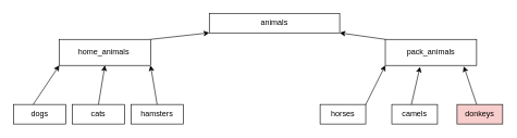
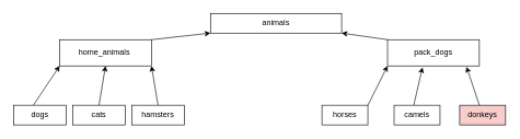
  <mxCell id="0" />
  <mxCell id="1" parent="0" />
  <mxCell id="2" value="animals" style="rounded=0;whiteSpace=wrap;html=1;" vertex="1" parent="1"><mxGeometry x="320" y="20" width="200" height="30" as="geometry" /></mxCell>
  <mxCell id="3" value="home_animals&amp;nbsp;" style="rounded=0;whiteSpace=wrap;html=1;" vertex="1" parent="1"><mxGeometry x="90" y="60" width="140" height="40" as="geometry" /></mxCell>
- <mxCell id="4" value="pack_animals" style="rounded=0;whiteSpace=wrap;html=1;" vertex="1" parent="1"><mxGeometry x="590" y="60" width="140" height="40" as="geometry" /></mxCell>
+ <mxCell id="4" value="pack_dogs" style="rounded=0;whiteSpace=wrap;html=1;" vertex="1" parent="1"><mxGeometry x="590" y="60" width="140" height="40" as="geometry" /></mxCell>
  <mxCell id="5" value="" style="endArrow=classic;html=1;rounded=0;entryX=0;entryY=1;entryDx=0;entryDy=0;" edge="1" parent="1" target="2"><mxGeometry width="50" height="50" relative="1" as="geometry"><mxPoint x="230" y="60" as="sourcePoint" /><mxPoint x="280" y="10" as="targetPoint" /><Array as="points" /></mxGeometry></mxCell>
  <mxCell id="6" value="" style="endArrow=classic;html=1;rounded=0;entryX=1;entryY=1;entryDx=0;entryDy=0;" edge="1" parent="1" target="2"><mxGeometry width="50" height="50" relative="1" as="geometry"><mxPoint x="590" y="60" as="sourcePoint" /><mxPoint x="640" y="10" as="targetPoint" /></mxGeometry></mxCell>
  <mxCell id="7" value="dogs" style="rounded=0;whiteSpace=wrap;html=1;" vertex="1" parent="1"><mxGeometry x="20" y="160" width="80" height="30" as="geometry" /></mxCell>
  <mxCell id="8" value="cats" style="rounded=0;whiteSpace=wrap;html=1;" vertex="1" parent="1"><mxGeometry x="110" y="160" width="80" height="30" as="geometry" /></mxCell>
  <mxCell id="9" value="hamsters" style="rounded=0;whiteSpace=wrap;html=1;" vertex="1" parent="1"><mxGeometry x="200" y="160" width="80" height="30" as="geometry" /></mxCell>
  <mxCell id="10" value="" style="endArrow=classic;html=1;rounded=0;entryX=1;entryY=1;entryDx=0;entryDy=0;" edge="1" parent="1" target="3"><mxGeometry width="50" height="50" relative="1" as="geometry"><mxPoint x="240" y="160" as="sourcePoint" /><mxPoint x="290" y="110" as="targetPoint" /></mxGeometry></mxCell>
  <mxCell id="11" value="" style="endArrow=classic;html=1;rounded=0;entryX=0;entryY=1;entryDx=0;entryDy=0;" edge="1" parent="1" target="3"><mxGeometry width="50" height="50" relative="1" as="geometry"><mxPoint x="50" y="160" as="sourcePoint" /><mxPoint x="100" y="110" as="targetPoint" /></mxGeometry></mxCell>
  <mxCell id="12" value="" style="endArrow=classic;html=1;rounded=0;entryX=0.5;entryY=1;entryDx=0;entryDy=0;" edge="1" parent="1" target="3"><mxGeometry width="50" height="50" relative="1" as="geometry"><mxPoint x="150" y="160" as="sourcePoint" /><mxPoint x="200" y="110" as="targetPoint" /></mxGeometry></mxCell>
  <mxCell id="13" value="horses" style="rounded=0;whiteSpace=wrap;html=1;" vertex="1" parent="1"><mxGeometry x="490" y="160" width="70" height="30" as="geometry" /></mxCell>
  <mxCell id="14" value="camels" style="rounded=0;whiteSpace=wrap;html=1;" vertex="1" parent="1"><mxGeometry x="600" y="160" width="70" height="30" as="geometry" /></mxCell>
  <mxCell id="15" value="donkeys" style="rounded=0;whiteSpace=wrap;html=1;fillColor=#f8cecc;" vertex="1" parent="1"><mxGeometry x="700" y="160" width="70" height="30" as="geometry" /></mxCell>
  <mxCell id="16" value="" style="endArrow=classic;html=1;rounded=0;entryX=0.86;entryY=1.035;entryDx=0;entryDy=0;entryPerimeter=0;" edge="1" parent="1" target="4"><mxGeometry width="50" height="50" relative="1" as="geometry"><mxPoint x="730" y="160" as="sourcePoint" /><mxPoint x="780" y="110" as="targetPoint" /></mxGeometry></mxCell>
  <mxCell id="17" value="" style="endArrow=classic;html=1;rounded=0;entryX=0.38;entryY=1.055;entryDx=0;entryDy=0;entryPerimeter=0;" edge="1" parent="1" target="4"><mxGeometry width="50" height="50" relative="1" as="geometry"><mxPoint x="630" y="160" as="sourcePoint" /><mxPoint x="680" y="110" as="targetPoint" /></mxGeometry></mxCell>
  <mxCell id="18" value="" style="endArrow=classic;html=1;rounded=0;entryX=0;entryY=1;entryDx=0;entryDy=0;" edge="1" parent="1" target="4"><mxGeometry width="50" height="50" relative="1" as="geometry"><mxPoint x="560" y="160" as="sourcePoint" /><mxPoint x="610" y="110" as="targetPoint" /></mxGeometry></mxCell>
